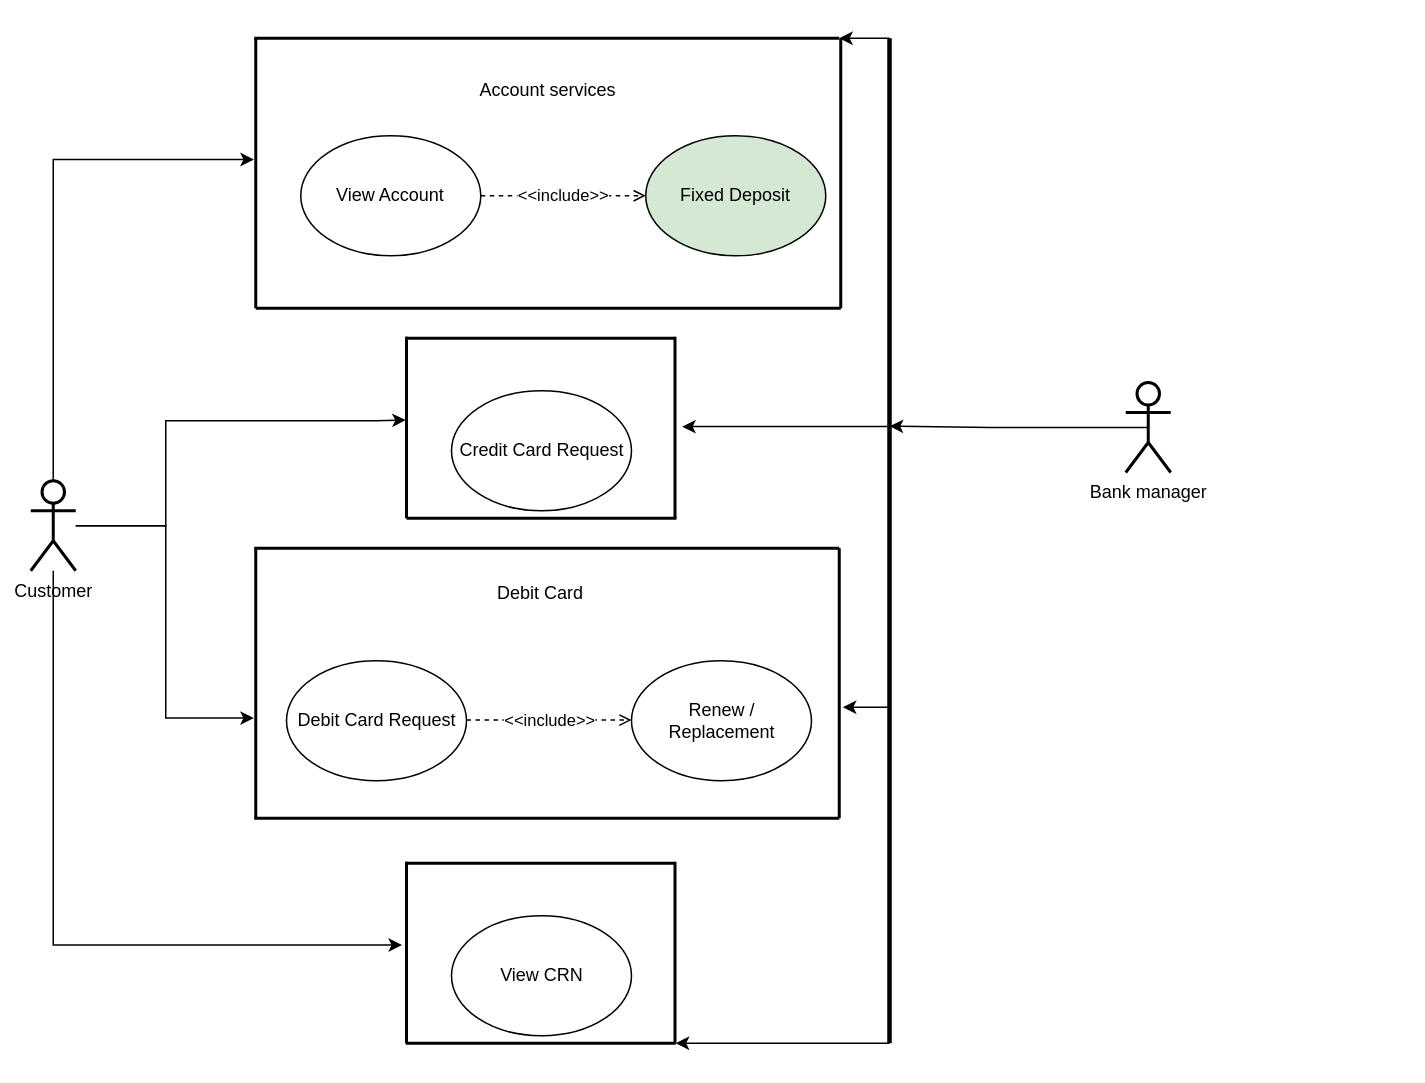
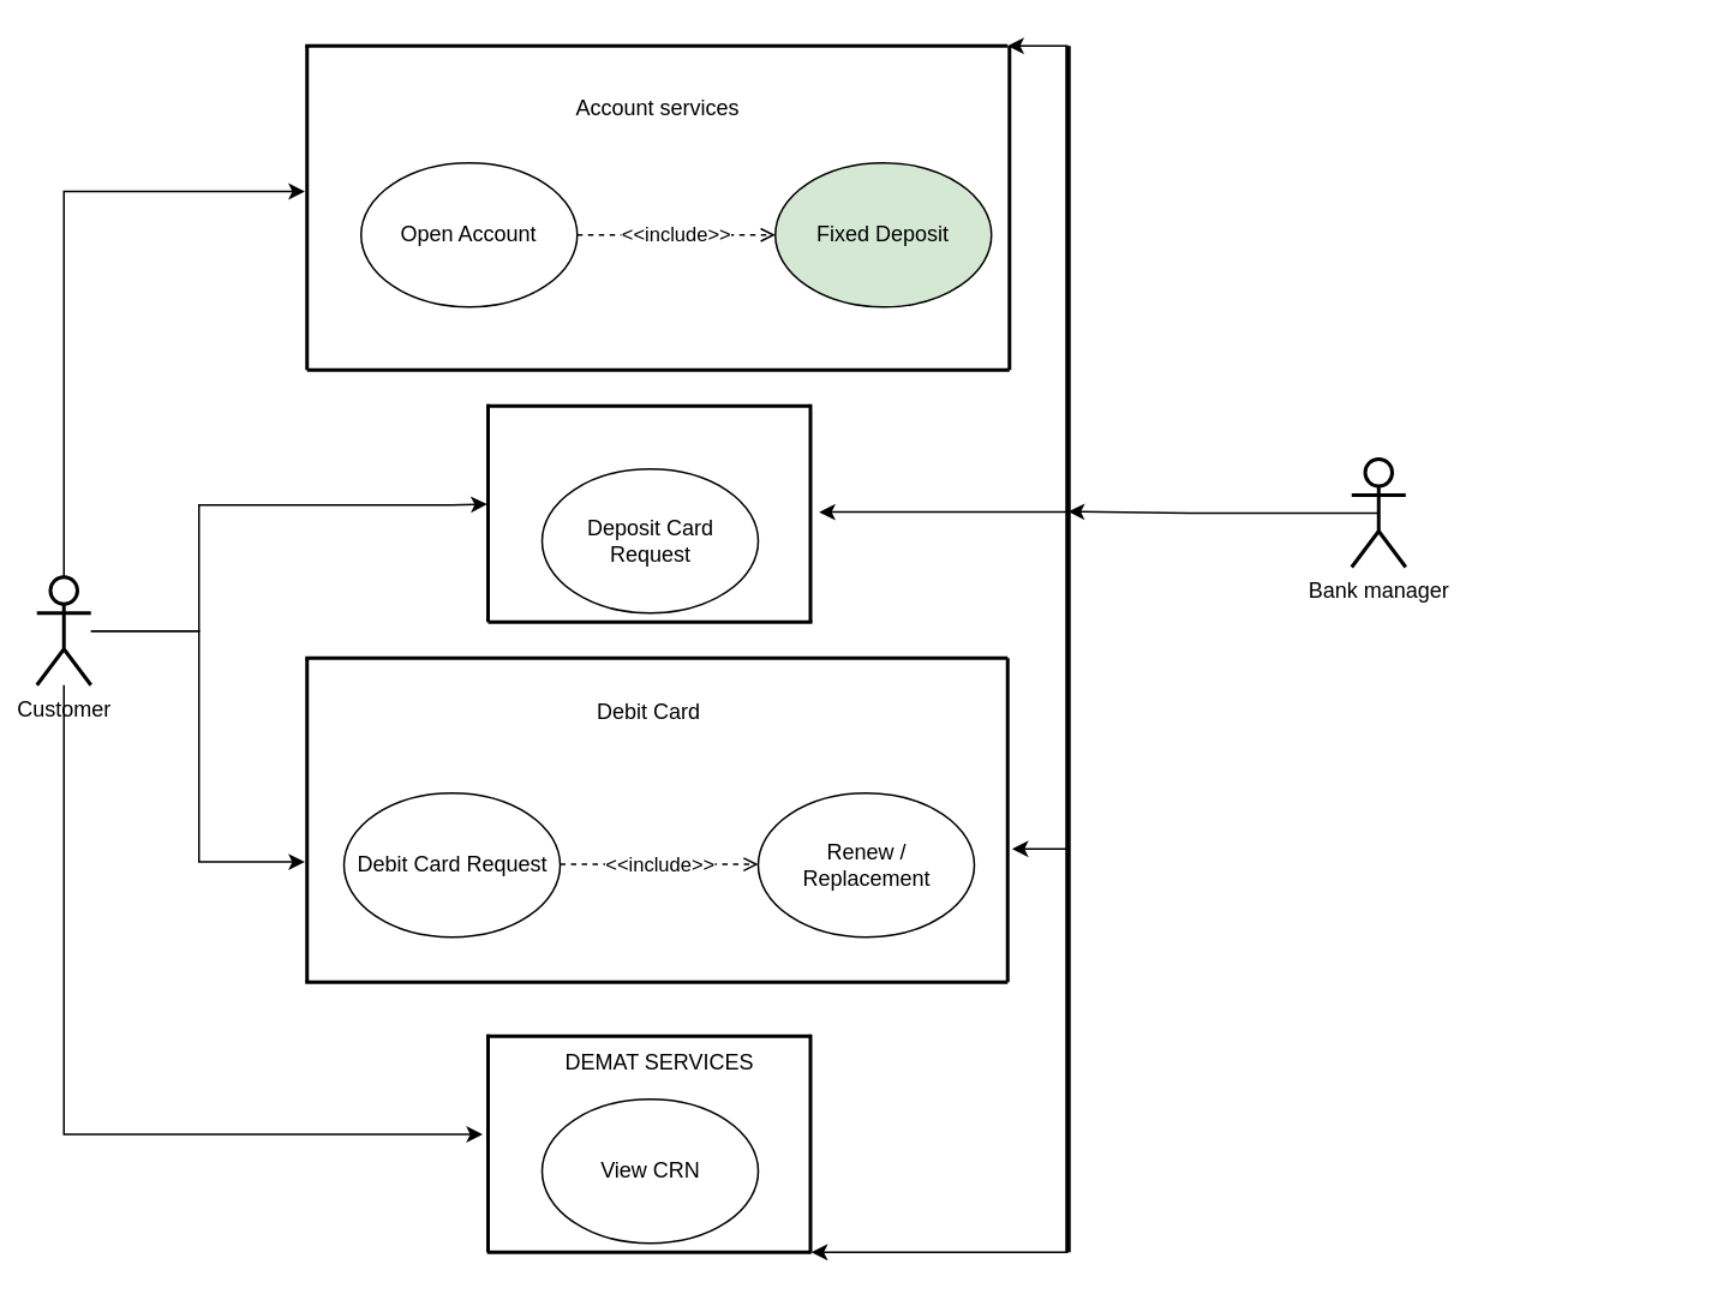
  <mxCell id="0" />
  <mxCell id="1" parent="0" />
  <mxCell id="2" value="Fixed Deposit" style="ellipse;whiteSpace=wrap;html=1;strokeWidth=1;fillColor=#d5e8d4;" vertex="1" parent="1"><mxGeometry x="430" y="90" width="120" height="80" as="geometry" /></mxCell>
- <mxCell id="3" value="View Account" style="ellipse;whiteSpace=wrap;html=1;strokeWidth=1;" vertex="1" parent="1"><mxGeometry x="200" y="90" width="120" height="80" as="geometry" /></mxCell>
- <mxCell id="4" value="Credit Card Request" style="ellipse;whiteSpace=wrap;html=1;strokeWidth=1;" vertex="1" parent="1"><mxGeometry x="300.5" y="260" width="120" height="80" as="geometry" /></mxCell>
+ <mxCell id="3" value="Open Account" style="ellipse;whiteSpace=wrap;html=1;strokeWidth=1;" vertex="1" parent="1"><mxGeometry x="200" y="90" width="120" height="80" as="geometry" /></mxCell>
+ <mxCell id="4" value="Deposit Card Request" style="ellipse;whiteSpace=wrap;html=1;strokeWidth=1;" vertex="1" parent="1"><mxGeometry x="300.5" y="260" width="120" height="80" as="geometry" /></mxCell>
  <mxCell id="5" value="Debit Card Request" style="ellipse;whiteSpace=wrap;html=1;strokeWidth=1;" vertex="1" parent="1"><mxGeometry x="190.5" y="440" width="120" height="80" as="geometry" /></mxCell>
  <mxCell id="6" value="Renew / Replacement" style="ellipse;whiteSpace=wrap;html=1;strokeWidth=1;" vertex="1" parent="1"><mxGeometry x="420.5" y="440" width="120" height="80" as="geometry" /></mxCell>
  <mxCell id="7" value="&lt;div&gt;Account services&lt;/div&gt;" style="rounded=1;whiteSpace=wrap;html=1;strokeWidth=1;arcSize=27;fillColor=none;strokeColor=none;" vertex="1" parent="1"><mxGeometry x="300" y="45" width="130" height="30" as="geometry" /></mxCell>
  <mxCell id="8" value="&amp;lt;&amp;lt;include&amp;gt;&amp;gt;" style="endArrow=open;dashed=1;html=1;endFill=0;rounded=0;" edge="1" parent="1"><mxGeometry width="50" height="50" relative="1" as="geometry"><mxPoint x="320" y="130" as="sourcePoint" /><mxPoint x="430" y="130" as="targetPoint" /></mxGeometry></mxCell>
  <mxCell id="9" value="join" style="line;strokeWidth=2;labelBackgroundColor=none;fillColor=none;rotation=90;strokeColor=default;fontColor=none;noLabel=1;" vertex="1" parent="1"><mxGeometry x="80" y="110" width="180" height="10" as="geometry" /></mxCell>
  <mxCell id="10" value="join" style="line;strokeWidth=2;labelBackgroundColor=none;fillColor=none;rotation=-180;strokeColor=default;fontColor=none;noLabel=1;" vertex="1" parent="1"><mxGeometry x="170" y="200" width="390" height="10" as="geometry" /></mxCell>
  <mxCell id="11" value="join" style="line;strokeWidth=2;labelBackgroundColor=none;fillColor=none;rotation=90;strokeColor=default;fontColor=none;noLabel=1;" vertex="1" parent="1"><mxGeometry x="470" y="110" width="180" height="10" as="geometry" /></mxCell>
  <mxCell id="12" value="join" style="line;strokeWidth=2;labelBackgroundColor=none;fillColor=none;rotation=-180;strokeColor=default;fontColor=none;noLabel=1;" vertex="1" parent="1"><mxGeometry x="169" y="20" width="390" height="10" as="geometry" /></mxCell>
  <mxCell id="13" style="edgeStyle=orthogonalEdgeStyle;rounded=0;orthogonalLoop=1;jettySize=auto;html=1;fontColor=none;entryX=0.449;entryY=0.625;entryDx=0;entryDy=0;entryPerimeter=0;" edge="1" parent="1" source="17" target="9"><mxGeometry relative="1" as="geometry"><Array as="points"><mxPoint x="35" y="106" /></Array></mxGeometry></mxCell>
  <mxCell id="14" style="edgeStyle=orthogonalEdgeStyle;rounded=0;orthogonalLoop=1;jettySize=auto;html=1;fontColor=none;entryX=0.459;entryY=0.55;entryDx=0;entryDy=0;entryPerimeter=0;" edge="1" parent="1" source="17" target="20"><mxGeometry relative="1" as="geometry"><Array as="points"><mxPoint x="110" y="350" /><mxPoint x="110" y="280" /><mxPoint x="250" y="280" /></Array></mxGeometry></mxCell>
  <mxCell id="15" style="edgeStyle=orthogonalEdgeStyle;rounded=0;orthogonalLoop=1;jettySize=auto;html=1;entryX=0.629;entryY=0.625;entryDx=0;entryDy=0;fontColor=none;entryPerimeter=0;" edge="1" parent="1" source="17" target="24"><mxGeometry relative="1" as="geometry"><Array as="points"><mxPoint x="110" y="350" /><mxPoint x="110" y="478" /></Array></mxGeometry></mxCell>
  <mxCell id="16" style="edgeStyle=orthogonalEdgeStyle;rounded=0;orthogonalLoop=1;jettySize=auto;html=1;fontColor=none;entryX=0.459;entryY=0.8;entryDx=0;entryDy=0;entryPerimeter=0;" edge="1" parent="1" source="17" target="30"><mxGeometry relative="1" as="geometry"><Array as="points"><mxPoint x="35" y="630" /></Array></mxGeometry></mxCell>
  <mxCell id="17" value="Customer" style="shape=umlActor;verticalLabelPosition=bottom;verticalAlign=top;html=1;outlineConnect=0;labelBackgroundColor=none;fontColor=none;strokeColor=default;strokeWidth=2;fillColor=none;" vertex="1" parent="1"><mxGeometry x="20" y="320" width="30" height="60" as="geometry" /></mxCell>
  <mxCell id="18" value="join" style="line;strokeWidth=2;labelBackgroundColor=none;fillColor=none;rotation=-180;strokeColor=default;fontColor=none;noLabel=1;" vertex="1" parent="1"><mxGeometry x="270" y="220" width="180" height="10" as="geometry" /></mxCell>
  <mxCell id="19" value="join" style="line;strokeWidth=2;labelBackgroundColor=none;fillColor=none;rotation=-180;strokeColor=default;fontColor=none;noLabel=1;" vertex="1" parent="1"><mxGeometry x="270.5" y="340" width="180" height="10" as="geometry" /></mxCell>
  <mxCell id="20" value="join" style="line;strokeWidth=2;labelBackgroundColor=none;fillColor=none;rotation=90;strokeColor=default;fontColor=none;noLabel=1;" vertex="1" parent="1"><mxGeometry x="209.98" y="279.49" width="121.04" height="10" as="geometry" /></mxCell>
  <mxCell id="21" value="join" style="line;strokeWidth=2;labelBackgroundColor=none;fillColor=none;rotation=90;strokeColor=default;fontColor=none;noLabel=1;" vertex="1" parent="1"><mxGeometry x="389.03" y="279.52" width="120.95" height="10" as="geometry" /></mxCell>
  <mxCell id="22" value="join" style="line;strokeWidth=2;labelBackgroundColor=none;fillColor=none;rotation=-180;strokeColor=default;fontColor=none;noLabel=1;" vertex="1" parent="1"><mxGeometry x="169" y="540" width="390" height="10" as="geometry" /></mxCell>
  <mxCell id="23" value="join" style="line;strokeWidth=2;labelBackgroundColor=none;fillColor=none;rotation=-180;strokeColor=default;fontColor=none;noLabel=1;" vertex="1" parent="1"><mxGeometry x="169" y="360" width="390" height="10" as="geometry" /></mxCell>
  <mxCell id="24" value="join" style="line;strokeWidth=2;labelBackgroundColor=none;fillColor=none;rotation=90;strokeColor=default;fontColor=none;noLabel=1;" vertex="1" parent="1"><mxGeometry x="80" y="450" width="180" height="10" as="geometry" /></mxCell>
  <mxCell id="25" value="&lt;div&gt;Debit Card&lt;/div&gt;" style="rounded=1;whiteSpace=wrap;html=1;strokeWidth=1;arcSize=27;fillColor=none;strokeColor=none;" vertex="1" parent="1"><mxGeometry x="295" y="380" width="130" height="30" as="geometry" /></mxCell>
  <mxCell id="26" value="join" style="line;strokeWidth=2;labelBackgroundColor=none;fillColor=none;rotation=90;strokeColor=default;fontColor=none;noLabel=1;" vertex="1" parent="1"><mxGeometry x="469" y="450" width="180" height="10" as="geometry" /></mxCell>
  <mxCell id="27" value="&amp;lt;&amp;lt;include&amp;gt;&amp;gt;" style="endArrow=open;dashed=1;html=1;endFill=0;rounded=0;" edge="1" parent="1"><mxGeometry width="50" height="50" relative="1" as="geometry"><mxPoint x="310.5" y="479.57" as="sourcePoint" /><mxPoint x="420.5" y="479.57" as="targetPoint" /></mxGeometry></mxCell>
  <mxCell id="28" value="View CRN" style="ellipse;whiteSpace=wrap;html=1;strokeWidth=1;" vertex="1" parent="1"><mxGeometry x="300.5" y="610" width="120" height="80" as="geometry" /></mxCell>
  <mxCell id="29" value="join" style="line;strokeWidth=2;labelBackgroundColor=none;fillColor=none;rotation=-180;strokeColor=default;fontColor=none;noLabel=1;" vertex="1" parent="1"><mxGeometry x="270" y="570" width="180" height="10" as="geometry" /></mxCell>
  <mxCell id="30" value="join" style="line;strokeWidth=2;labelBackgroundColor=none;fillColor=none;rotation=90;strokeColor=default;fontColor=none;noLabel=1;" vertex="1" parent="1"><mxGeometry x="209.98" y="629.49" width="121.04" height="10" as="geometry" /></mxCell>
  <mxCell id="31" value="join" style="line;strokeWidth=2;labelBackgroundColor=none;fillColor=none;rotation=90;strokeColor=default;fontColor=none;noLabel=1;" vertex="1" parent="1"><mxGeometry x="389.03" y="629.52" width="120.95" height="10" as="geometry" /></mxCell>
+ <mxCell id="32" value="&lt;div&gt;DEMAT SERVICES&lt;/div&gt;" style="rounded=1;whiteSpace=wrap;html=1;strokeWidth=1;arcSize=27;fillColor=none;strokeColor=none;" vertex="1" parent="1"><mxGeometry x="300.5" y="580" width="130" height="20" as="geometry" /></mxCell>
  <mxCell id="33" value="join" style="line;strokeWidth=2;labelBackgroundColor=none;fillColor=none;rotation=-180;strokeColor=default;fontColor=none;noLabel=1;" vertex="1" parent="1"><mxGeometry x="270" y="690" width="180" height="10" as="geometry" /></mxCell>
  <mxCell id="34" style="edgeStyle=orthogonalEdgeStyle;rounded=0;orthogonalLoop=1;jettySize=auto;html=1;exitX=0.5;exitY=0.5;exitDx=0;exitDy=0;exitPerimeter=0;fontColor=none;entryX=0.386;entryY=0.469;entryDx=0;entryDy=0;entryPerimeter=0;" edge="1" parent="1" source="35" target="38"><mxGeometry relative="1" as="geometry"><mxPoint x="620" y="290" as="targetPoint" /><Array as="points"><mxPoint x="660" y="285" /></Array></mxGeometry></mxCell>
  <mxCell id="35" value="Bank manager" style="shape=umlActor;verticalLabelPosition=bottom;verticalAlign=top;html=1;outlineConnect=0;labelBackgroundColor=none;fontColor=none;strokeColor=default;strokeWidth=2;fillColor=none;" vertex="1" parent="1"><mxGeometry x="750" y="254.49" width="30" height="60" as="geometry" /></mxCell>
  <mxCell id="36" style="edgeStyle=orthogonalEdgeStyle;rounded=0;orthogonalLoop=1;jettySize=auto;html=1;exitX=0;exitY=0.5;exitDx=0;exitDy=0;exitPerimeter=0;entryX=0;entryY=0.5;entryDx=0;entryDy=0;entryPerimeter=0;fontColor=none;" edge="1" parent="1" source="38" target="12"><mxGeometry relative="1" as="geometry" /></mxCell>
  <mxCell id="37" style="edgeStyle=orthogonalEdgeStyle;rounded=0;orthogonalLoop=1;jettySize=auto;html=1;exitX=1;exitY=0.5;exitDx=0;exitDy=0;exitPerimeter=0;entryX=0;entryY=0.5;entryDx=0;entryDy=0;entryPerimeter=0;fontColor=none;" edge="1" parent="1" source="38" target="33"><mxGeometry relative="1" as="geometry"><Array as="points"><mxPoint x="540" y="695" /><mxPoint x="540" y="695" /></Array></mxGeometry></mxCell>
  <mxCell id="38" value="" style="line;strokeWidth=3;html=1;labelBackgroundColor=none;fontColor=none;fillColor=none;rotation=90;" vertex="1" parent="1"><mxGeometry x="257.49" y="357.54" width="670.01" height="4.97" as="geometry" /></mxCell>
  <mxCell id="39" style="edgeStyle=orthogonalEdgeStyle;rounded=0;orthogonalLoop=1;jettySize=auto;html=1;entryX=0.495;entryY=0.022;entryDx=0;entryDy=0;entryPerimeter=0;fontColor=none;exitX=0.25;exitY=0.5;exitDx=0;exitDy=0;exitPerimeter=0;" edge="1" parent="1" source="38" target="21"><mxGeometry relative="1" as="geometry"><Array as="points"><mxPoint x="593" y="284" /></Array></mxGeometry></mxCell>
  <mxCell id="40" style="edgeStyle=orthogonalEdgeStyle;rounded=0;orthogonalLoop=1;jettySize=auto;html=1;entryX=0.589;entryY=0.257;entryDx=0;entryDy=0;entryPerimeter=0;fontColor=none;exitX=0.664;exitY=0.477;exitDx=0;exitDy=0;exitPerimeter=0;" edge="1" parent="1" source="38" target="26"><mxGeometry relative="1" as="geometry"><mxPoint x="570" y="400" as="sourcePoint" /><mxPoint x="450.005" y="471.395" as="targetPoint" /><Array as="points"><mxPoint x="593" y="471" /></Array></mxGeometry></mxCell>
